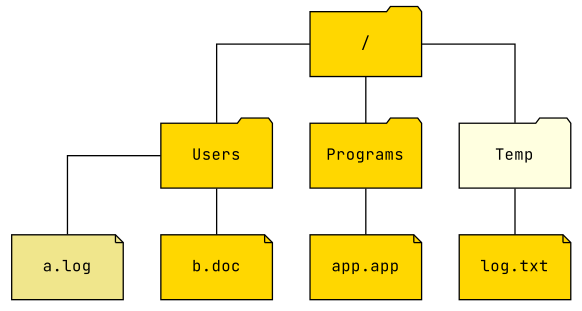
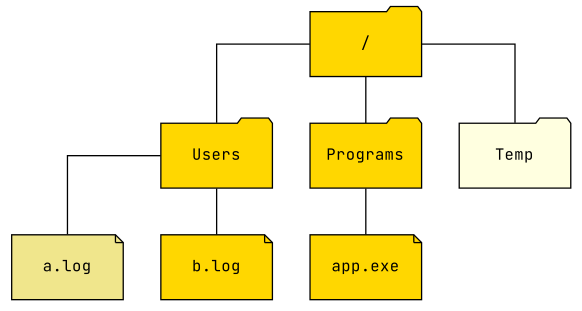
  digraph {
    fontname="JetBrains Mono"
    nodesep=0.4
    rankdir=TB
    ranksep=0.5
    splines=ortho
    node [fillcolor=gold fontname="JetBrains Mono" fontsize=12 shape=folder style="rounded,filled"]
    edge [arrowhead=none fontname="JetBrains Mono"]
    n1 [height=0.7 label="/" width=1.2]
    n2 [height=0.7 label=Users width=1.2]
    n3 [height=0.7 label=Programs width=1.2]
    n4 [fillcolor=lightyellow height=0.7 label=Temp width=1.2]
    n5 [fillcolor=khaki height=0.7 label="a.log" shape=note width=1.2]
-   n6 [height=0.7 label="b.doc" shape=note width=1.2]
-   n7 [height=0.7 label="app.app" shape=note width=1.2]
-   n8 [height=0.7 label="log.txt" shape=note width=1.2]
+   n6 [height=0.7 label="b.log" shape=note width=1.2]
+   n7 [height=0.7 label="app.exe" shape=note width=1.2]
    n1 -> n2
    n1 -> n3
    n1 -> n4
    n2 -> n5
    n2 -> n6
    n3 -> n7
-   n4 -> n8
  }
